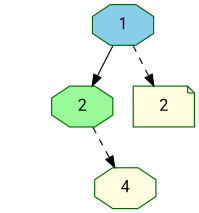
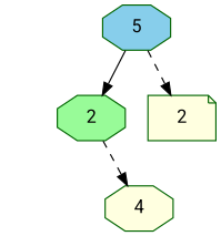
  digraph {
    fontname=Roboto
    node [style=filled fillcolor=lightyellow color=darkgreen shape=octagon fontname=Roboto]
    edge [style=dashed fontname=Roboto]
    n1 [label=2 fillcolor=palegreen]
-   1 [fillcolor=skyblue]
+   1 [fillcolor=skyblue label=5]
    n3 [label=2 shape=note]
    null0 [style=invis fillcolor="" color="" shape=""]
    4
    n1 -> null0 [style=invis]
    n1 -> 4
    1 -> n1 [style=solid]
    1 -> n3
  }
